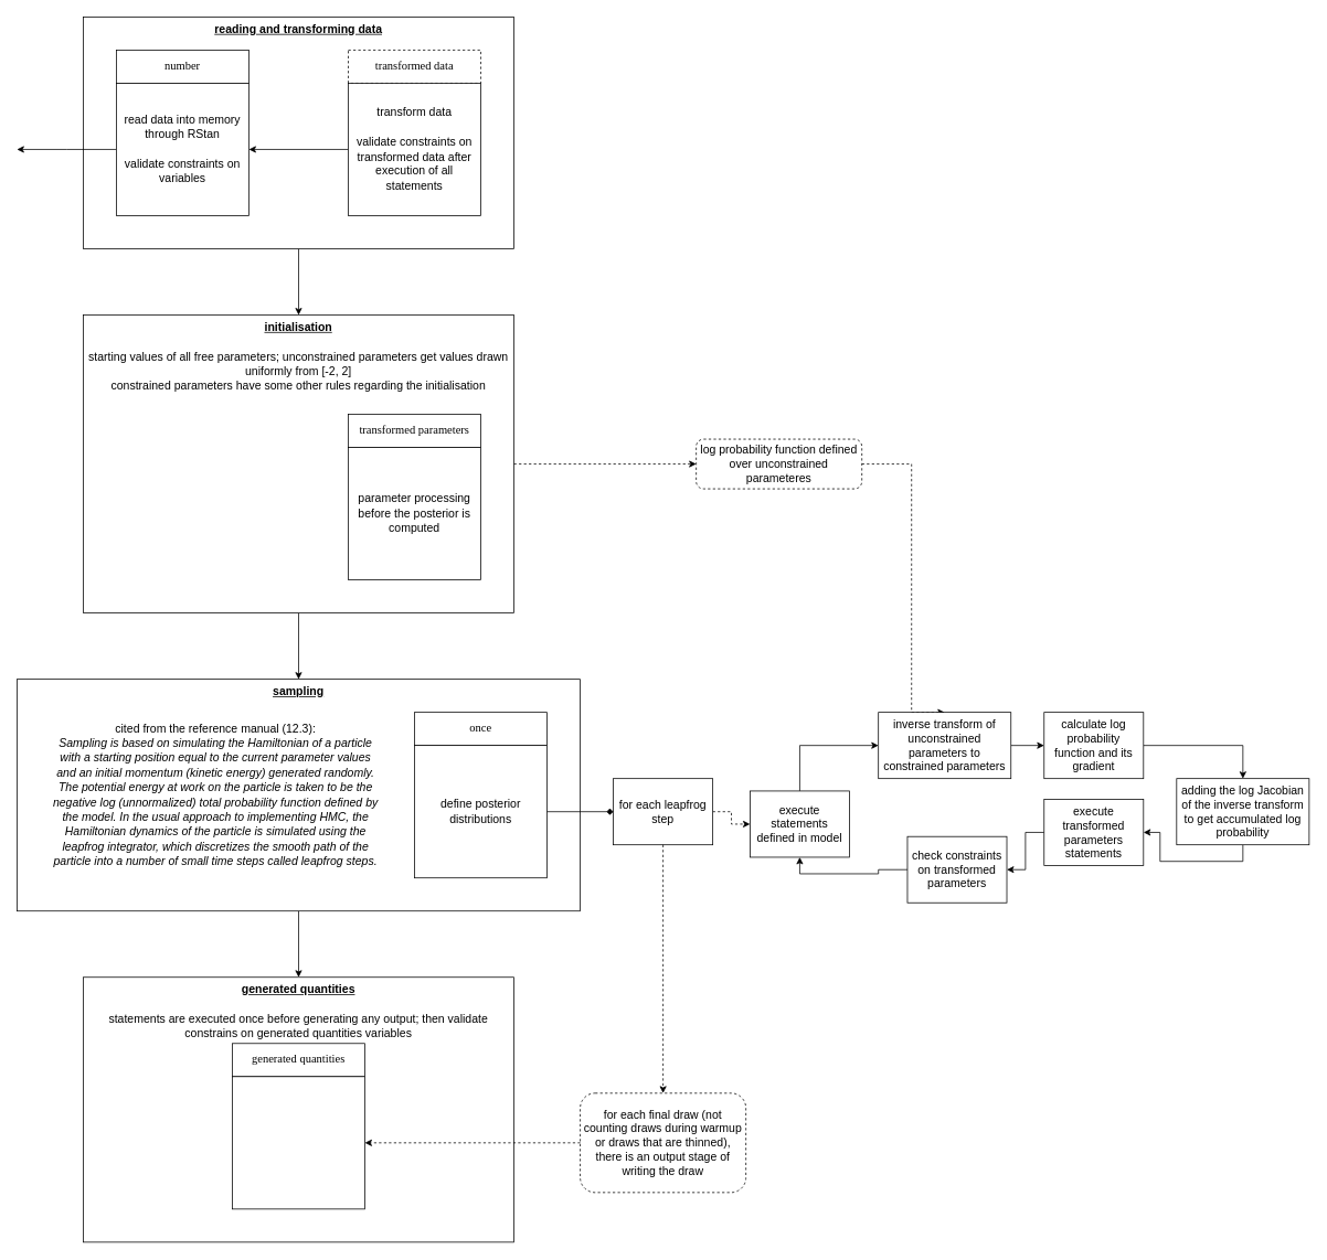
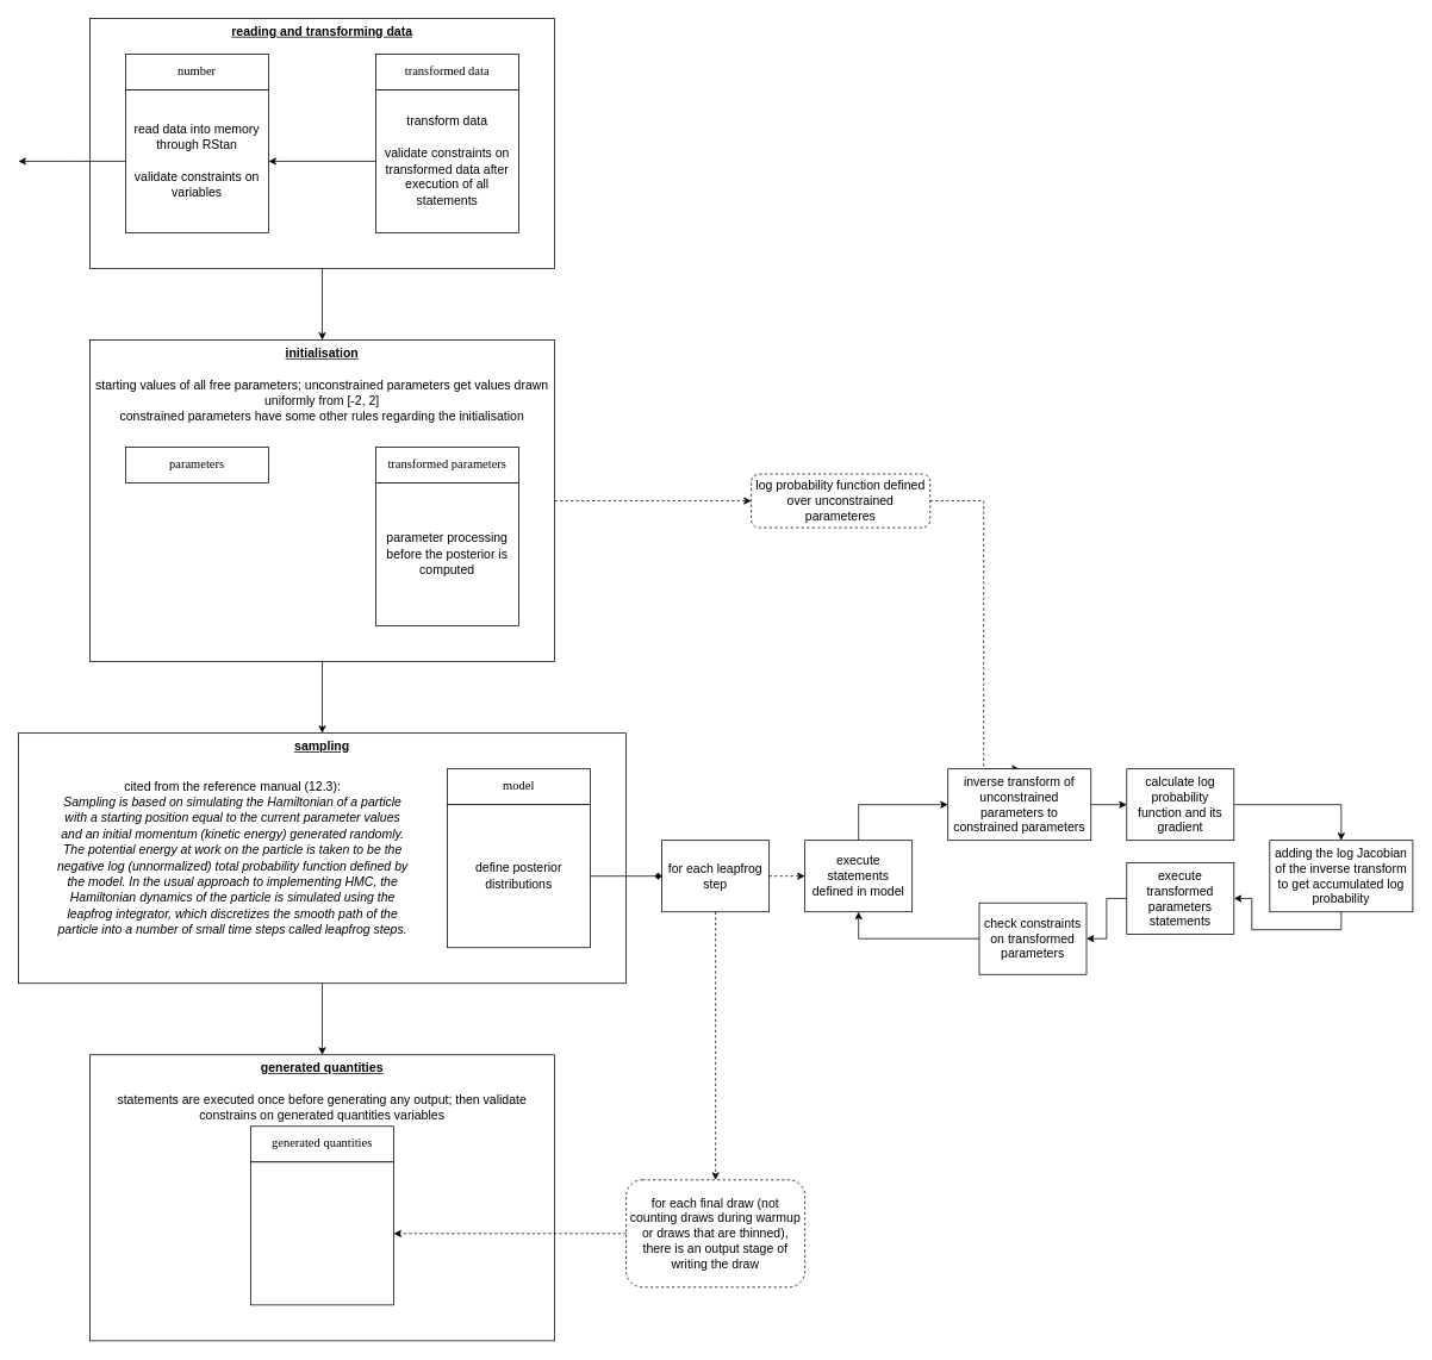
  <mxCell id="0" />
  <mxCell id="1" parent="0" />
  <mxCell id="2" style="edgeStyle=orthogonalEdgeStyle;rounded=0;orthogonalLoop=1;jettySize=auto;html=1;exitX=0.5;exitY=1;exitDx=0;exitDy=0;entryX=0.5;entryY=0;entryDx=0;entryDy=0;fontFamily=Helvetica;fontSize=14;" edge="1" parent="1" source="3" target="12"><mxGeometry relative="1" as="geometry" /></mxCell>
  <mxCell id="3" value="&lt;font face=&quot;Helvetica&quot;&gt;&lt;b&gt;&lt;u&gt;reading and transforming data&lt;/u&gt;&lt;/b&gt;&lt;/font&gt;" style="rounded=0;whiteSpace=wrap;html=1;fontFamily=Lucida Console;fontSize=14;verticalAlign=top;" vertex="1" parent="1"><mxGeometry x="100" y="20" width="520" height="280" as="geometry" /></mxCell>
  <mxCell id="4" value="number" style="rounded=0;whiteSpace=wrap;html=1;fontFamily=Lucida Console;fontSize=14;" vertex="1" parent="1"><mxGeometry x="140" y="60" width="160" height="40" as="geometry" /></mxCell>
  <mxCell id="5" style="edgeStyle=orthogonalEdgeStyle;rounded=0;orthogonalLoop=1;jettySize=auto;html=1;exitX=0;exitY=0.5;exitDx=0;exitDy=0;fontFamily=Lucida Console;fontSize=14;" edge="1" parent="1" source="6"><mxGeometry relative="1" as="geometry"><mxPoint x="20" y="180" as="targetPoint" /></mxGeometry></mxCell>
  <mxCell id="6" value="&lt;font face=&quot;Helvetica&quot;&gt;read data into memory through RStan&lt;br&gt;&lt;br&gt;validate constraints on variables&lt;br&gt;&lt;/font&gt;" style="rounded=0;whiteSpace=wrap;html=1;fontFamily=Lucida Console;fontSize=14;" vertex="1" parent="1"><mxGeometry x="140" y="100" width="160" height="160" as="geometry" /></mxCell>
- <mxCell id="7" value="transformed data" style="rounded=0;whiteSpace=wrap;html=1;fontFamily=Lucida Console;fontSize=14;dashed=1;" vertex="1" parent="1"><mxGeometry x="420" y="60" width="160" height="40" as="geometry" /></mxCell>
+ <mxCell id="7" value="transformed data" style="rounded=0;whiteSpace=wrap;html=1;fontFamily=Lucida Console;fontSize=14;" vertex="1" parent="1"><mxGeometry x="420" y="60" width="160" height="40" as="geometry" /></mxCell>
  <mxCell id="8" style="edgeStyle=orthogonalEdgeStyle;rounded=0;orthogonalLoop=1;jettySize=auto;html=1;exitX=0;exitY=0.5;exitDx=0;exitDy=0;fontFamily=Lucida Console;fontSize=14;" edge="1" parent="1" source="9" target="6"><mxGeometry relative="1" as="geometry" /></mxCell>
  <mxCell id="9" value="&lt;font face=&quot;Helvetica&quot;&gt;transform data&lt;br&gt;&lt;br&gt;validate constraints on transformed data after execution of all statements&lt;br&gt;&lt;/font&gt;" style="rounded=0;whiteSpace=wrap;html=1;fontFamily=Lucida Console;fontSize=14;" vertex="1" parent="1"><mxGeometry x="420" y="100" width="160" height="160" as="geometry" /></mxCell>
  <mxCell id="10" style="edgeStyle=orthogonalEdgeStyle;rounded=0;orthogonalLoop=1;jettySize=auto;html=1;fontFamily=Helvetica;fontSize=14;dashed=1;entryX=0.5;entryY=0;entryDx=0;entryDy=0;exitX=1;exitY=0.5;exitDx=0;exitDy=0;" edge="1" parent="1" source="18" target="22"><mxGeometry relative="1" as="geometry"><mxPoint x="920" y="850" as="targetPoint" /><Array as="points"><mxPoint x="1100" y="560" /></Array></mxGeometry></mxCell>
  <mxCell id="11" style="edgeStyle=orthogonalEdgeStyle;rounded=0;orthogonalLoop=1;jettySize=auto;html=1;exitX=0.5;exitY=1;exitDx=0;exitDy=0;entryX=0.5;entryY=0;entryDx=0;entryDy=0;fontFamily=Helvetica;fontSize=14;" edge="1" parent="1" source="12" target="14"><mxGeometry relative="1" as="geometry" /></mxCell>
  <mxCell id="12" value="&lt;font face=&quot;Helvetica&quot;&gt;&lt;u style=&quot;font-weight: bold&quot;&gt;initialisation&lt;/u&gt;&lt;br&gt;&lt;br&gt;starting values of all free parameters; unconstrained parameters get values drawn uniformly from [-2, 2]&lt;br&gt;constrained parameters have some other rules regarding the initialisation&lt;br&gt;&lt;/font&gt;" style="rounded=0;whiteSpace=wrap;html=1;fontFamily=Lucida Console;fontSize=14;verticalAlign=top;" vertex="1" parent="1"><mxGeometry x="100" y="380" width="520" height="360" as="geometry" /></mxCell>
  <mxCell id="13" style="edgeStyle=orthogonalEdgeStyle;rounded=0;orthogonalLoop=1;jettySize=auto;html=1;exitX=0.5;exitY=1;exitDx=0;exitDy=0;entryX=0.5;entryY=0;entryDx=0;entryDy=0;fontFamily=Helvetica;fontSize=14;" edge="1" parent="1" source="14" target="33"><mxGeometry relative="1" as="geometry" /></mxCell>
  <mxCell id="14" value="&lt;font face=&quot;Helvetica&quot;&gt;&lt;u style=&quot;font-weight: bold&quot;&gt;sampling&lt;/u&gt;&lt;br&gt;&lt;br&gt;&lt;br&gt;&lt;/font&gt;" style="rounded=0;whiteSpace=wrap;html=1;fontFamily=Lucida Console;fontSize=14;verticalAlign=top;" vertex="1" parent="1"><mxGeometry x="20" y="820" width="680" height="280" as="geometry" /></mxCell>
  <mxCell id="15" style="edgeStyle=orthogonalEdgeStyle;rounded=0;orthogonalLoop=1;jettySize=auto;html=1;exitX=0.5;exitY=0;exitDx=0;exitDy=0;entryX=0;entryY=0.5;entryDx=0;entryDy=0;fontFamily=Helvetica;fontSize=14;" edge="1" parent="1" source="42" target="22"><mxGeometry relative="1" as="geometry"><mxPoint x="1050" y="930" as="targetPoint" /></mxGeometry></mxCell>
  <mxCell id="16" style="edgeStyle=orthogonalEdgeStyle;rounded=0;orthogonalLoop=1;jettySize=auto;html=1;exitX=1;exitY=0.5;exitDx=0;exitDy=0;entryX=0;entryY=0.5;entryDx=0;entryDy=0;dashed=1;fontFamily=Helvetica;fontSize=14;" edge="1" parent="1" source="17" target="42"><mxGeometry relative="1" as="geometry" /></mxCell>
  <mxCell id="17" value="&lt;font&gt;for each leapfrog step&lt;/font&gt;" style="rounded=0;whiteSpace=wrap;html=1;fontFamily=Helvetica;fontSize=14;" vertex="1" parent="1"><mxGeometry x="740" y="940" width="120" height="80" as="geometry" /></mxCell>
  <mxCell id="18" value="log probability function defined over unconstrained parameteres" style="rounded=1;whiteSpace=wrap;html=1;fontFamily=Helvetica;fontSize=14;dashed=1;" vertex="1" parent="1"><mxGeometry x="840" y="530" width="200" height="60" as="geometry" /></mxCell>
  <mxCell id="19" style="edgeStyle=orthogonalEdgeStyle;rounded=0;orthogonalLoop=1;jettySize=auto;html=1;exitX=0;exitY=0.5;exitDx=0;exitDy=0;fontFamily=Helvetica;fontSize=14;" edge="1" parent="1" source="20" target="28"><mxGeometry relative="1" as="geometry" /></mxCell>
  <mxCell id="20" value="execute transformed parameters statements" style="rounded=0;whiteSpace=wrap;html=1;fontFamily=Helvetica;fontSize=14;spacingBottom=2;spacingLeft=2;spacingRight=2;spacingTop=2;" vertex="1" parent="1"><mxGeometry x="1260" y="965" width="120" height="80" as="geometry" /></mxCell>
  <mxCell id="21" style="edgeStyle=orthogonalEdgeStyle;rounded=0;orthogonalLoop=1;jettySize=auto;html=1;exitX=1;exitY=0.5;exitDx=0;exitDy=0;entryX=0;entryY=0.5;entryDx=0;entryDy=0;fontFamily=Helvetica;fontSize=14;" edge="1" parent="1" source="22" target="24"><mxGeometry relative="1" as="geometry"><mxPoint x="1260" y="900" as="targetPoint" /></mxGeometry></mxCell>
  <mxCell id="22" value="&lt;font&gt;inverse transform of unconstrained parameters to constrained parameters&lt;/font&gt;" style="rounded=0;whiteSpace=wrap;html=1;fontFamily=Helvetica;fontSize=14;" vertex="1" parent="1"><mxGeometry x="1060" y="860" width="160" height="80" as="geometry" /></mxCell>
  <mxCell id="23" style="edgeStyle=orthogonalEdgeStyle;rounded=0;orthogonalLoop=1;jettySize=auto;html=1;exitX=1;exitY=0.5;exitDx=0;exitDy=0;fontFamily=Helvetica;fontSize=14;entryX=0.5;entryY=0;entryDx=0;entryDy=0;" edge="1" parent="1" source="24" target="26"><mxGeometry relative="1" as="geometry" /></mxCell>
  <mxCell id="24" value="&lt;font&gt;calculate log probability function and its gradient&lt;/font&gt;" style="rounded=0;whiteSpace=wrap;html=1;fontFamily=Helvetica;fontSize=14;spacingBottom=2;spacingLeft=2;spacingRight=2;spacingTop=2;" vertex="1" parent="1"><mxGeometry x="1260" y="860" width="120" height="80" as="geometry" /></mxCell>
  <mxCell id="25" style="edgeStyle=orthogonalEdgeStyle;rounded=0;orthogonalLoop=1;jettySize=auto;html=1;exitX=0.5;exitY=1;exitDx=0;exitDy=0;entryX=1;entryY=0.5;entryDx=0;entryDy=0;fontFamily=Helvetica;fontSize=14;" edge="1" parent="1" source="26" target="20"><mxGeometry relative="1" as="geometry" /></mxCell>
  <mxCell id="26" value="adding the log Jacobian of the inverse transform to get accumulated log probability" style="rounded=0;whiteSpace=wrap;html=1;fontFamily=Helvetica;fontSize=14;" vertex="1" parent="1"><mxGeometry x="1420" y="940" width="160" height="80" as="geometry" /></mxCell>
  <mxCell id="27" style="edgeStyle=orthogonalEdgeStyle;rounded=0;orthogonalLoop=1;jettySize=auto;html=1;exitX=0;exitY=0.5;exitDx=0;exitDy=0;entryX=0.5;entryY=1;entryDx=0;entryDy=0;fontFamily=Helvetica;fontSize=14;" edge="1" parent="1" source="28" target="42"><mxGeometry relative="1" as="geometry" /></mxCell>
  <mxCell id="28" value="check constraints on transformed parameters" style="rounded=0;whiteSpace=wrap;html=1;fontFamily=Helvetica;fontSize=14;spacingBottom=2;spacingLeft=2;spacingRight=2;spacingTop=2;" vertex="1" parent="1"><mxGeometry x="1095" y="1010" width="120" height="80" as="geometry" /></mxCell>
+ <mxCell id="29" value="parameters" style="rounded=0;whiteSpace=wrap;html=1;fontFamily=Lucida Console;fontSize=14;" vertex="1" parent="1"><mxGeometry x="140" y="500" width="160" height="40" as="geometry" /></mxCell>
  <mxCell id="30" value="transformed parameters" style="rounded=0;whiteSpace=wrap;html=1;fontFamily=Lucida Console;fontSize=14;" vertex="1" parent="1"><mxGeometry x="420" y="500" width="160" height="40" as="geometry" /></mxCell>
  <mxCell id="31" style="edgeStyle=orthogonalEdgeStyle;rounded=0;orthogonalLoop=1;jettySize=auto;html=1;fontFamily=Helvetica;fontSize=14;dashed=1;" edge="1" parent="1" source="12" target="18"><mxGeometry relative="1" as="geometry" /></mxCell>
  <mxCell id="32" value="&lt;font face=&quot;Helvetica&quot;&gt;parameter processing before the posterior is computed&lt;br&gt;&lt;/font&gt;" style="rounded=0;whiteSpace=wrap;html=1;fontFamily=Lucida Console;fontSize=14;" vertex="1" parent="1"><mxGeometry x="420" y="540" width="160" height="160" as="geometry" /></mxCell>
  <mxCell id="33" value="&lt;font face=&quot;Helvetica&quot;&gt;&lt;u style=&quot;font-weight: bold&quot;&gt;generated quantities&lt;/u&gt;&lt;br&gt;&lt;br&gt;statements are executed once before generating any output; then validate constrains on generated quantities variables&lt;br&gt;&lt;/font&gt;" style="rounded=0;whiteSpace=wrap;html=1;fontFamily=Lucida Console;fontSize=14;verticalAlign=top;" vertex="1" parent="1"><mxGeometry x="100" y="1180" width="520" height="320" as="geometry" /></mxCell>
  <mxCell id="34" value="generated quantities" style="rounded=0;whiteSpace=wrap;html=1;fontFamily=Lucida Console;fontSize=14;" vertex="1" parent="1"><mxGeometry x="280" y="1260" width="160" height="40" as="geometry" /></mxCell>
  <mxCell id="35" value="&lt;font face=&quot;Helvetica&quot;&gt;&lt;br&gt;&lt;/font&gt;" style="rounded=0;whiteSpace=wrap;html=1;fontFamily=Lucida Console;fontSize=14;" vertex="1" parent="1"><mxGeometry x="280" y="1300" width="160" height="160" as="geometry" /></mxCell>
- <mxCell id="36" value="once" style="rounded=0;whiteSpace=wrap;html=1;fontFamily=Lucida Console;fontSize=14;" vertex="1" parent="1"><mxGeometry x="500" y="860" width="160" height="40" as="geometry" /></mxCell>
+ <mxCell id="36" value="model" style="rounded=0;whiteSpace=wrap;html=1;fontFamily=Lucida Console;fontSize=14;" vertex="1" parent="1"><mxGeometry x="500" y="860" width="160" height="40" as="geometry" /></mxCell>
  <mxCell id="37" value="&lt;font face=&quot;Helvetica&quot;&gt;define posterior distributions&lt;br&gt;&lt;/font&gt;" style="rounded=0;whiteSpace=wrap;html=1;fontFamily=Lucida Console;fontSize=14;" vertex="1" parent="1"><mxGeometry x="500" y="900" width="160" height="160" as="geometry" /></mxCell>
  <mxCell id="38" value="&lt;span style=&quot;font-family: &amp;#34;helvetica&amp;#34;&quot;&gt;cited from the reference manual (12.3):&lt;/span&gt;&lt;br style=&quot;font-family: &amp;#34;helvetica&amp;#34;&quot;&gt;&lt;i style=&quot;font-family: &amp;#34;helvetica&amp;#34;&quot;&gt;Sampling is based on simulating the Hamiltonian of a particle with a starting position equal to the current parameter values and an initial momentum (kinetic energy) generated randomly. The potential energy at work on the particle is taken to be the negative log (unnormalized) total probability function defined by the model. In the usual approach to implementing HMC, the Hamiltonian dynamics of the particle is simulated using the leapfrog integrator, which discretizes the smooth path of the particle into a number of small time steps called leapfrog&amp;nbsp;steps.&lt;/i&gt;&lt;font face=&quot;Helvetica&quot;&gt;&lt;br&gt;&lt;/font&gt;" style="rounded=0;whiteSpace=wrap;html=1;fontFamily=Lucida Console;fontSize=14;strokeColor=none;" vertex="1" parent="1"><mxGeometry x="60" y="860" width="400" height="200" as="geometry" /></mxCell>
  <mxCell id="39" value="for each final draw (not counting draws during warmup or draws that are thinned), there is an output stage of writing the draw" style="rounded=1;whiteSpace=wrap;html=1;fontFamily=Helvetica;fontSize=14;dashed=1;" vertex="1" parent="1"><mxGeometry x="700" y="1320" width="200" height="120" as="geometry" /></mxCell>
  <mxCell id="40" style="edgeStyle=orthogonalEdgeStyle;rounded=0;orthogonalLoop=1;jettySize=auto;html=1;exitX=0.5;exitY=1;exitDx=0;exitDy=0;entryX=0.5;entryY=0;entryDx=0;entryDy=0;fontFamily=Helvetica;fontSize=14;dashed=1;" edge="1" parent="1" source="17" target="39"><mxGeometry relative="1" as="geometry"><mxPoint x="890" y="1000" as="sourcePoint" /><mxPoint x="620" y="1340" as="targetPoint" /></mxGeometry></mxCell>
  <mxCell id="41" style="edgeStyle=orthogonalEdgeStyle;rounded=0;orthogonalLoop=1;jettySize=auto;html=1;fontFamily=Helvetica;fontSize=14;endArrow=diamond;" edge="1" parent="1" source="37" target="17"><mxGeometry relative="1" as="geometry" /></mxCell>
- <mxCell id="42" value="execute statements defined in model" style="rounded=0;whiteSpace=wrap;html=1;fontFamily=Helvetica;fontSize=14;spacingBottom=2;spacingLeft=2;spacingRight=2;spacingTop=2;" vertex="1" parent="1"><mxGeometry x="905" y="955" width="120" height="80" as="geometry" /></mxCell>
+ <mxCell id="42" value="execute statements defined in model" style="rounded=0;whiteSpace=wrap;html=1;fontFamily=Helvetica;fontSize=14;spacingBottom=2;spacingLeft=2;spacingRight=2;spacingTop=2;" vertex="1" parent="1"><mxGeometry x="900" y="940" width="120" height="80" as="geometry" /></mxCell>
  <mxCell id="43" style="edgeStyle=orthogonalEdgeStyle;rounded=0;orthogonalLoop=1;jettySize=auto;html=1;entryX=1;entryY=0.5;entryDx=0;entryDy=0;fontFamily=Helvetica;fontSize=14;dashed=1;" edge="1" parent="1" source="39" target="35"><mxGeometry relative="1" as="geometry" /></mxCell>
